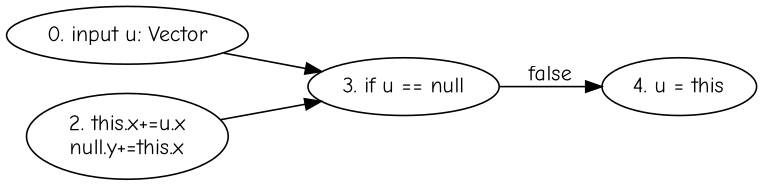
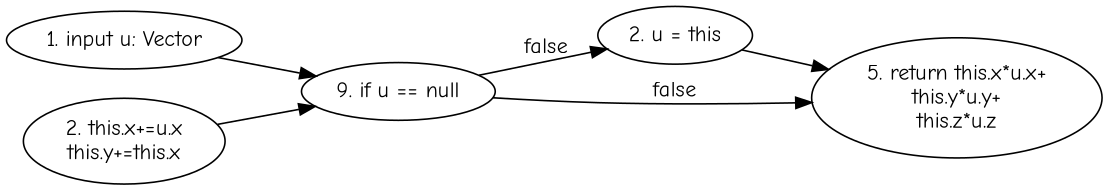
  digraph {
    fontname="Comic Neue"
    rankdir=LR
    node [fontname="Comic Neue"]
    edge [fontname="Comic Neue"]
-   n1 [label="0. input u: Vector"]
-   n2 [label="3. if u == null"]
-   n3 [label="2. this.x+=u.x\nnull.y+=this.x"]
-   n4 [label="4. u = this"]
+   n1 [label="1. input u: Vector"]
+   n2 [label="9. if u == null"]
+   n3 [label="2. this.x+=u.x\nthis.y+=this.x"]
+   n4 [label="2. u = this"]
+   n5 [label="5. return this.x*u.x+\nthis.y*u.y+\nthis.z*u.z"]
    n1 -> n2
    n2 -> n4 [label=false]
+   n2 -> n5 [label=false]
    n3 -> n2
+   n4 -> n5
  }
